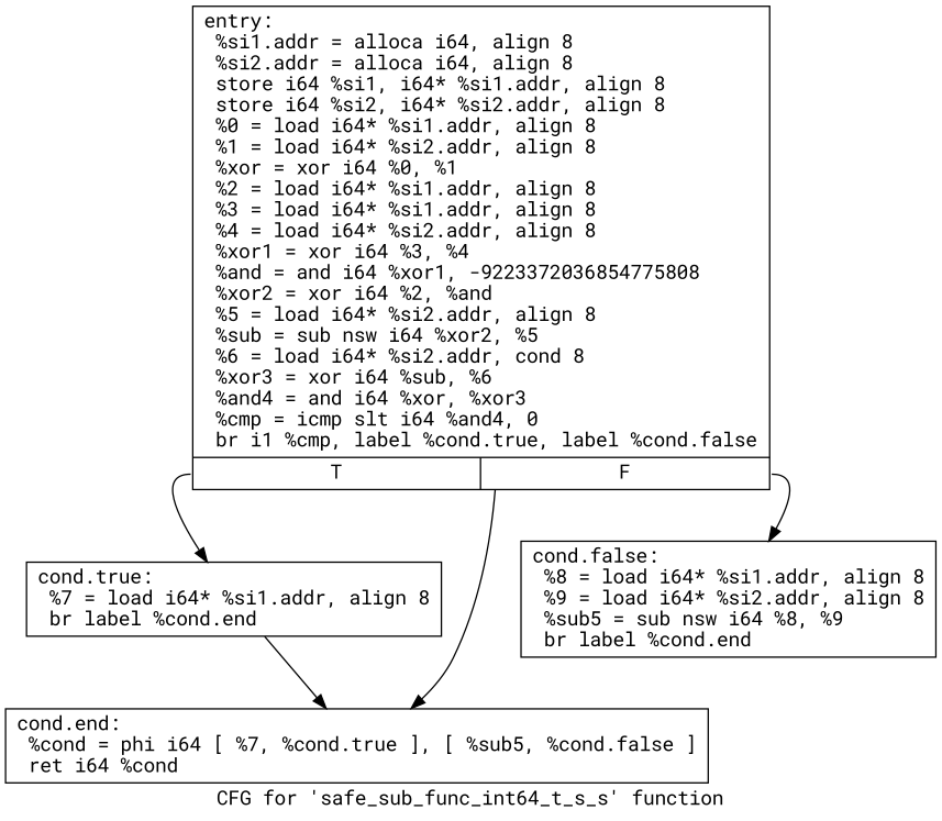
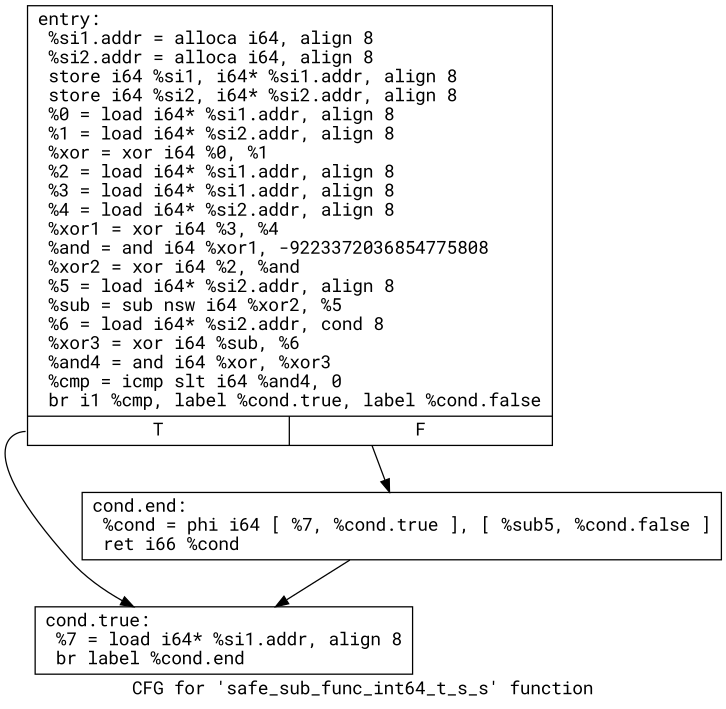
  digraph {
    fontname="Roboto Mono"
    label="CFG for 'safe_sub_func_int64_t_s_s' function"
    node [fontname="Roboto Mono" shape=record]
    edge [fontname="Roboto Mono"]
    n1 [label="{entry:\l  %si1.addr = alloca i64, align 8\l  %si2.addr = alloca i64, align 8\l  store i64 %si1, i64* %si1.addr, align 8\l  store i64 %si2, i64* %si2.addr, align 8\l  %0 = load i64* %si1.addr, align 8\l  %1 = load i64* %si2.addr, align 8\l  %xor = xor i64 %0, %1\l  %2 = load i64* %si1.addr, align 8\l  %3 = load i64* %si1.addr, align 8\l  %4 = load i64* %si2.addr, align 8\l  %xor1 = xor i64 %3, %4\l  %and = and i64 %xor1, -9223372036854775808\l  %xor2 = xor i64 %2, %and\l  %5 = load i64* %si2.addr, align 8\l  %sub = sub nsw i64 %xor2, %5\l  %6 = load i64* %si2.addr, cond 8\l  %xor3 = xor i64 %sub, %6\l  %and4 = and i64 %xor, %xor3\l  %cmp = icmp slt i64 %and4, 0\l  br i1 %cmp, label %cond.true, label %cond.false\l|{<s0>T|<s1>F}}"]
    n2 [label="{cond.true:                                        \l  %7 = load i64* %si1.addr, align 8\l  br label %cond.end\l}"]
-   n3 [label="{cond.false:                                       \l  %8 = load i64* %si1.addr, align 8\l  %9 = load i64* %si2.addr, align 8\l  %sub5 = sub nsw i64 %8, %9\l  br label %cond.end\l}"]
-   n4 [label="{cond.end:                                         \l  %cond = phi i64 [ %7, %cond.true ], [ %sub5, %cond.false ]\l  ret i64 %cond\l}"]
+   n4 [label="{cond.end:                                         \l  %cond = phi i64 [ %7, %cond.true ], [ %sub5, %cond.false ]\l  ret i66 %cond\l}"]
    n1 -> n2 [tailport=s0]
-   n1 -> n3 [tailport=s1]
    n1 -> n4
-   n2 -> n4
+   n4 -> n2
  }
